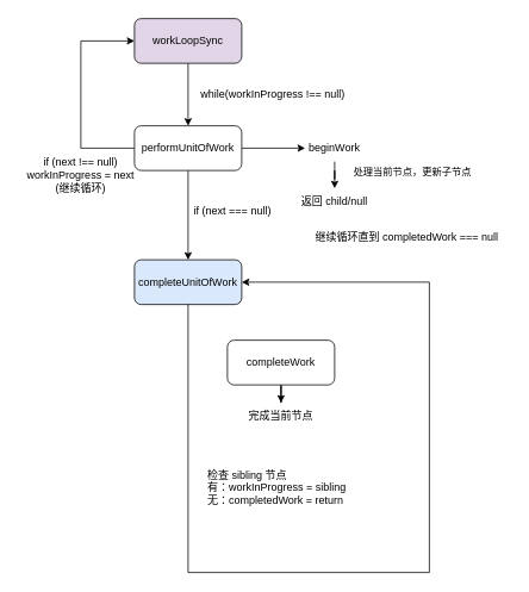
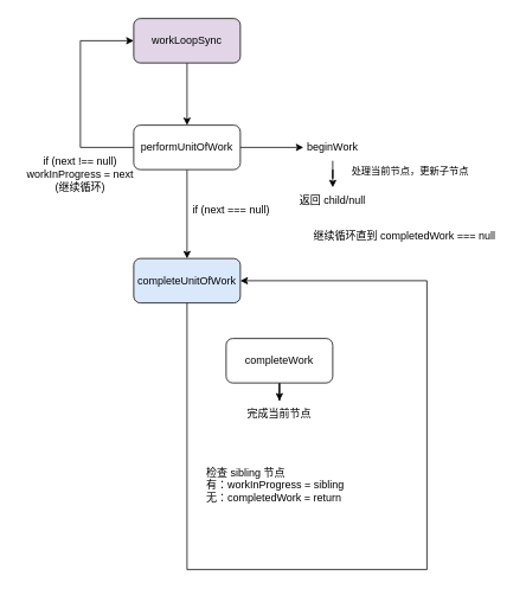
  <mxCell id="0" />
  <mxCell id="1" parent="0" />
  <mxCell id="2" value="" style="edgeStyle=orthogonalEdgeStyle;rounded=0;orthogonalLoop=1;jettySize=auto;html=1;" edge="1" parent="1" source="3" target="7"><mxGeometry relative="1" as="geometry" /></mxCell>
  <mxCell id="3" value="workLoopSync" style="rounded=1;whiteSpace=wrap;html=1;fillColor=#e1d5e7;" vertex="1" parent="1"><mxGeometry x="150" y="20" width="120" height="50" as="geometry" /></mxCell>
  <mxCell id="4" value="" style="edgeStyle=orthogonalEdgeStyle;rounded=0;orthogonalLoop=1;jettySize=auto;html=1;entryX=0;entryY=0.5;entryDx=0;entryDy=0;" edge="1" parent="1" source="7" target="11"><mxGeometry relative="1" as="geometry"><mxPoint x="300" y="165" as="targetPoint" /></mxGeometry></mxCell>
  <mxCell id="5" value="" style="edgeStyle=orthogonalEdgeStyle;rounded=0;orthogonalLoop=1;jettySize=auto;html=1;" edge="1" parent="1" source="7" target="8"><mxGeometry relative="1" as="geometry" /></mxCell>
  <mxCell id="6" style="edgeStyle=orthogonalEdgeStyle;rounded=0;orthogonalLoop=1;jettySize=auto;html=1;exitX=0;exitY=0.5;exitDx=0;exitDy=0;entryX=0;entryY=0.5;entryDx=0;entryDy=0;" edge="1" parent="1" source="7" target="3"><mxGeometry relative="1" as="geometry"><Array as="points"><mxPoint x="90" y="165" /><mxPoint x="90" y="45" /></Array></mxGeometry></mxCell>
  <mxCell id="7" value="performUnitOfWork" style="rounded=1;whiteSpace=wrap;html=1;" vertex="1" parent="1"><mxGeometry x="150" y="140" width="120" height="50" as="geometry" /></mxCell>
  <mxCell id="8" value="completeUnitOfWork" style="rounded=1;whiteSpace=wrap;html=1;fillColor=#dae8fc;" vertex="1" parent="1"><mxGeometry x="150" y="290" width="120" height="50" as="geometry" /></mxCell>
  <mxCell id="9" value="" style="edgeStyle=orthogonalEdgeStyle;rounded=0;orthogonalLoop=1;jettySize=auto;html=1;" edge="1" parent="1" source="11" target="15"><mxGeometry relative="1" as="geometry" /></mxCell>
  <mxCell id="10" value="处理当前节点，更新子节点" style="edgeLabel;html=1;align=center;verticalAlign=middle;resizable=0;points=[];" vertex="1" connectable="0" parent="9"><mxGeometry x="-0.2" y="-1" relative="1" as="geometry"><mxPoint x="85" y="-10" as="offset" /></mxGeometry></mxCell>
  <mxCell id="11" value="beginWork" style="text;html=1;align=center;verticalAlign=middle;whiteSpace=wrap;rounded=0;" vertex="1" parent="1"><mxGeometry x="341" y="150" width="66" height="30" as="geometry" /></mxCell>
  <mxCell id="12" value="" style="edgeStyle=orthogonalEdgeStyle;rounded=0;orthogonalLoop=1;jettySize=auto;html=1;" edge="1" parent="1" source="13" target="19"><mxGeometry relative="1" as="geometry" /></mxCell>
  <mxCell id="13" value="completeWork" style="rounded=1;whiteSpace=wrap;html=1;" vertex="1" parent="1"><mxGeometry x="254" y="380" width="120" height="50" as="geometry" /></mxCell>
- <mxCell id="14" value="while(workInProgress !== null)" style="text;html=1;align=center;verticalAlign=middle;whiteSpace=wrap;rounded=0;" vertex="1" parent="1"><mxGeometry x="210" y="90" width="190" height="30" as="geometry" /></mxCell>
  <mxCell id="15" value="返回 child/null" style="text;html=1;align=center;verticalAlign=middle;whiteSpace=wrap;rounded=0;" vertex="1" parent="1"><mxGeometry x="334" y="210" width="80" height="30" as="geometry" /></mxCell>
  <mxCell id="16" value="if (next === null)" style="text;html=1;align=center;verticalAlign=middle;whiteSpace=wrap;rounded=0;" vertex="1" parent="1"><mxGeometry x="210" y="220" width="100" height="30" as="geometry" /></mxCell>
  <mxCell id="17" value="if (next !== null)&lt;div&gt;workInProgress = next&lt;/div&gt;&lt;div&gt;(继续循环)&lt;/div&gt;" style="text;html=1;align=center;verticalAlign=middle;whiteSpace=wrap;rounded=0;" vertex="1" parent="1"><mxGeometry x="20" y="180" width="140" height="30" as="geometry" /></mxCell>
  <mxCell id="18" style="edgeStyle=orthogonalEdgeStyle;rounded=0;orthogonalLoop=1;jettySize=auto;html=1;exitX=0.5;exitY=1;exitDx=0;exitDy=0;entryX=1;entryY=0.5;entryDx=0;entryDy=0;" edge="1" parent="1" source="8" target="8"><mxGeometry relative="1" as="geometry"><Array as="points"><mxPoint x="210" y="640" /><mxPoint x="480" y="640" /><mxPoint x="480" y="315" /></Array></mxGeometry></mxCell>
  <mxCell id="19" value="完成当前节点" style="text;html=1;align=center;verticalAlign=middle;whiteSpace=wrap;rounded=0;" vertex="1" parent="1"><mxGeometry x="274" y="450" width="80" height="30" as="geometry" /></mxCell>
  <mxCell id="20" value="检查 sibling 节点&lt;div&gt;&lt;div&gt;有：workInProgress = sibling&lt;/div&gt;&lt;div&gt;无：completedWork = return&lt;/div&gt;&lt;/div&gt;" style="text;html=1;align=left;verticalAlign=middle;whiteSpace=wrap;rounded=0;" vertex="1" parent="1"><mxGeometry x="230" y="510" width="190" height="70" as="geometry" /></mxCell>
  <mxCell id="21" value="继续循环直到 completedWork === null" style="text;html=1;align=center;verticalAlign=middle;whiteSpace=wrap;rounded=0;" vertex="1" parent="1"><mxGeometry x="340" y="250" width="230" height="30" as="geometry" /></mxCell>
